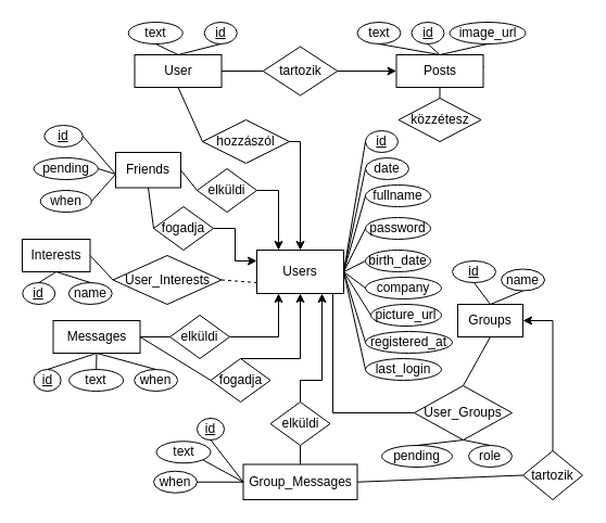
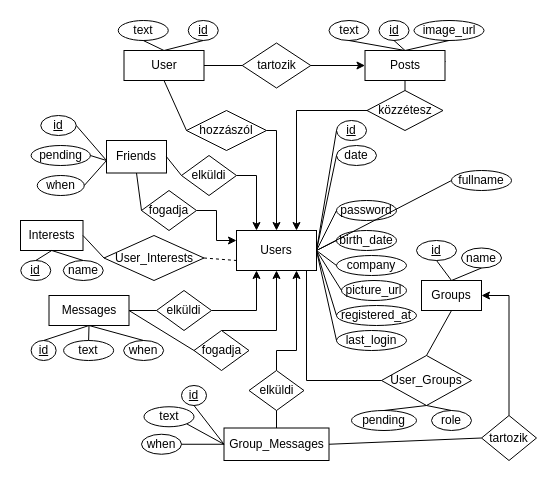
  <mxCell id="0" />
  <mxCell id="1" parent="0" />
  <mxCell id="2" value="Users" style="whiteSpace=wrap;html=1;align=center;" parent="1" vertex="1"><mxGeometry x="236" y="230" width="80" height="40" as="geometry" /></mxCell>
  <mxCell id="3" value="id" style="ellipse;whiteSpace=wrap;html=1;align=center;fontStyle=4;" parent="1" vertex="1"><mxGeometry x="336" y="120" width="30" height="20" as="geometry" /></mxCell>
  <mxCell id="4" value="date" style="ellipse;whiteSpace=wrap;html=1;align=center;" parent="1" vertex="1"><mxGeometry x="336" y="145" width="40" height="20" as="geometry" /></mxCell>
- <mxCell id="5" value="fullname" style="ellipse;whiteSpace=wrap;html=1;align=center;" parent="1" vertex="1"><mxGeometry x="336" y="170" width="60" height="20" as="geometry" /></mxCell>
+ <mxCell id="5" value="fullname" style="ellipse;whiteSpace=wrap;html=1;align=center;" parent="1" vertex="1"><mxGeometry x="451" y="170" width="60" height="20" as="geometry" /></mxCell>
  <mxCell id="6" value="birth_date" style="ellipse;whiteSpace=wrap;html=1;align=center;" parent="1" vertex="1"><mxGeometry x="336" y="230" width="60" height="20" as="geometry" /></mxCell>
  <mxCell id="7" value="password" style="ellipse;whiteSpace=wrap;html=1;align=center;" parent="1" vertex="1"><mxGeometry x="336" y="200" width="60" height="20" as="geometry" /></mxCell>
  <mxCell id="8" value="company" style="ellipse;whiteSpace=wrap;html=1;align=center;" parent="1" vertex="1"><mxGeometry x="336" y="255" width="70" height="20" as="geometry" /></mxCell>
  <mxCell id="9" value="picture_url" style="ellipse;whiteSpace=wrap;html=1;align=center;" parent="1" vertex="1"><mxGeometry x="341" y="280" width="65" height="20" as="geometry" /></mxCell>
  <mxCell id="10" value="registered_at" style="ellipse;whiteSpace=wrap;html=1;align=center;" parent="1" vertex="1"><mxGeometry x="336" y="305" width="80" height="20" as="geometry" /></mxCell>
  <mxCell id="11" value="" style="endArrow=none;html=1;rounded=0;entryX=0;entryY=0.5;entryDx=0;entryDy=0;" parent="1" target="3" edge="1"><mxGeometry relative="1" as="geometry"><mxPoint x="316" y="250" as="sourcePoint" /><mxPoint x="256" y="329.66" as="targetPoint" /><Array as="points"><mxPoint x="316" y="250" /></Array></mxGeometry></mxCell>
  <mxCell id="12" value="" style="endArrow=none;html=1;rounded=0;entryX=0;entryY=0.5;entryDx=0;entryDy=0;" parent="1" target="4" edge="1"><mxGeometry relative="1" as="geometry"><mxPoint x="316" y="250" as="sourcePoint" /><mxPoint x="366" y="160" as="targetPoint" /><Array as="points"><mxPoint x="316" y="250" /></Array></mxGeometry></mxCell>
  <mxCell id="13" value="" style="endArrow=none;html=1;rounded=0;entryX=0;entryY=0.5;entryDx=0;entryDy=0;" parent="1" target="5" edge="1"><mxGeometry relative="1" as="geometry"><mxPoint x="316" y="250" as="sourcePoint" /><mxPoint x="376" y="170" as="targetPoint" /><Array as="points"><mxPoint x="316" y="250" /></Array></mxGeometry></mxCell>
  <mxCell id="14" value="" style="endArrow=none;html=1;rounded=0;entryX=0;entryY=0.5;entryDx=0;entryDy=0;" parent="1" target="6" edge="1"><mxGeometry relative="1" as="geometry"><mxPoint x="316" y="250" as="sourcePoint" /><mxPoint x="386" y="180" as="targetPoint" /><Array as="points"><mxPoint x="316" y="250" /></Array></mxGeometry></mxCell>
  <mxCell id="15" value="" style="endArrow=none;html=1;rounded=0;entryX=0;entryY=0.5;entryDx=0;entryDy=0;" parent="1" target="7" edge="1"><mxGeometry relative="1" as="geometry"><mxPoint x="316" y="250" as="sourcePoint" /><mxPoint x="396" y="190" as="targetPoint" /><Array as="points"><mxPoint x="316" y="250" /></Array></mxGeometry></mxCell>
  <mxCell id="16" value="" style="endArrow=none;html=1;rounded=0;entryX=0;entryY=0.5;entryDx=0;entryDy=0;" parent="1" target="8" edge="1"><mxGeometry relative="1" as="geometry"><mxPoint x="316" y="250" as="sourcePoint" /><mxPoint x="406" y="200" as="targetPoint" /><Array as="points"><mxPoint x="316" y="250" /></Array></mxGeometry></mxCell>
  <mxCell id="17" value="" style="endArrow=none;html=1;rounded=0;entryX=0;entryY=0.5;entryDx=0;entryDy=0;" parent="1" target="9" edge="1"><mxGeometry relative="1" as="geometry"><mxPoint x="316" y="250" as="sourcePoint" /><mxPoint x="416" y="210" as="targetPoint" /><Array as="points"><mxPoint x="316" y="250" /></Array></mxGeometry></mxCell>
  <mxCell id="18" value="" style="endArrow=none;html=1;rounded=0;entryX=0;entryY=0.5;entryDx=0;entryDy=0;" parent="1" target="10" edge="1"><mxGeometry relative="1" as="geometry"><mxPoint x="316" y="250" as="sourcePoint" /><mxPoint x="426" y="220" as="targetPoint" /><Array as="points"><mxPoint x="316" y="250" /></Array></mxGeometry></mxCell>
  <mxCell id="19" value="pending" style="ellipse;whiteSpace=wrap;html=1;align=center;" parent="1" vertex="1"><mxGeometry x="30.62" y="145" width="59.25" height="20" as="geometry" /></mxCell>
  <mxCell id="20" value="id" style="ellipse;whiteSpace=wrap;html=1;align=center;fontStyle=4;" parent="1" vertex="1"><mxGeometry x="40.25" y="115" width="35.5" height="20" as="geometry" /></mxCell>
  <mxCell id="21" value="" style="endArrow=none;html=1;rounded=0;exitX=0;exitY=0.5;exitDx=0;exitDy=0;entryX=1;entryY=0.5;entryDx=0;entryDy=0;" parent="1" target="20" edge="1"><mxGeometry relative="1" as="geometry"><mxPoint x="106" y="160" as="sourcePoint" /><mxPoint x="212.5" y="65" as="targetPoint" /><Array as="points" /></mxGeometry></mxCell>
  <mxCell id="22" value="Messages" style="whiteSpace=wrap;html=1;align=center;" parent="1" vertex="1"><mxGeometry x="48.5" y="295" width="80" height="30" as="geometry" /></mxCell>
  <mxCell id="23" value="id" style="ellipse;whiteSpace=wrap;html=1;align=center;fontStyle=4;" parent="1" vertex="1"><mxGeometry x="30.62" y="340" width="25" height="20" as="geometry" /></mxCell>
  <mxCell id="24" value="when" style="ellipse;whiteSpace=wrap;html=1;align=center;" parent="1" vertex="1"><mxGeometry x="123.12" y="340" width="40" height="20" as="geometry" /></mxCell>
  <mxCell id="25" value="" style="endArrow=none;html=1;rounded=0;entryX=0.5;entryY=0;entryDx=0;entryDy=0;exitX=0.5;exitY=1;exitDx=0;exitDy=0;" parent="1" source="22" target="24" edge="1"><mxGeometry relative="1" as="geometry"><mxPoint x="153.5" y="420" as="sourcePoint" /><mxPoint x="203.5" y="450" as="targetPoint" /><Array as="points" /></mxGeometry></mxCell>
  <mxCell id="26" value="text" style="ellipse;whiteSpace=wrap;html=1;align=center;" parent="1" vertex="1"><mxGeometry x="63.12" y="340" width="50" height="20" as="geometry" /></mxCell>
  <mxCell id="27" value="Interests" style="whiteSpace=wrap;html=1;align=center;" parent="1" vertex="1"><mxGeometry x="20" y="220" width="62.5" height="30" as="geometry" /></mxCell>
  <mxCell id="28" value="User_Interests" style="shape=rhombus;perimeter=rhombusPerimeter;whiteSpace=wrap;html=1;align=center;" parent="1" vertex="1"><mxGeometry x="103.5" y="235" width="100" height="45" as="geometry" /></mxCell>
  <mxCell id="29" value="id" style="ellipse;whiteSpace=wrap;html=1;align=center;fontStyle=4;" parent="1" vertex="1"><mxGeometry x="20.25" y="260" width="30" height="20" as="geometry" /></mxCell>
  <mxCell id="30" value="name" style="ellipse;whiteSpace=wrap;html=1;align=center;" parent="1" vertex="1"><mxGeometry x="62.75" y="260" width="40" height="20" as="geometry" /></mxCell>
  <mxCell id="31" value="" style="endArrow=none;html=1;rounded=0;entryX=0.5;entryY=0;entryDx=0;entryDy=0;exitX=0.5;exitY=1;exitDx=0;exitDy=0;" parent="1" source="22" target="26" edge="1"><mxGeometry relative="1" as="geometry"><mxPoint x="113.5" y="410" as="sourcePoint" /><mxPoint x="23.5" y="440" as="targetPoint" /><Array as="points" /></mxGeometry></mxCell>
  <mxCell id="32" value="" style="endArrow=none;html=1;rounded=0;entryX=0.5;entryY=0;entryDx=0;entryDy=0;exitX=0.5;exitY=1;exitDx=0;exitDy=0;" parent="1" source="22" target="23" edge="1"><mxGeometry relative="1" as="geometry"><mxPoint x="113.5" y="410" as="sourcePoint" /><mxPoint x="23.5" y="440" as="targetPoint" /><Array as="points" /></mxGeometry></mxCell>
  <mxCell id="33" value="User" style="whiteSpace=wrap;html=1;align=center;" parent="1" vertex="1"><mxGeometry x="123.5" y="50" width="80" height="30" as="geometry" /></mxCell>
  <mxCell id="34" value="id" style="ellipse;whiteSpace=wrap;html=1;align=center;fontStyle=4;" parent="1" vertex="1"><mxGeometry x="187.75" y="20" width="30" height="20" as="geometry" /></mxCell>
  <mxCell id="35" value="text" style="ellipse;whiteSpace=wrap;html=1;align=center;" parent="1" vertex="1"><mxGeometry x="117.75" y="20" width="50" height="20" as="geometry" /></mxCell>
  <mxCell id="36" value="" style="endArrow=none;html=1;rounded=0;entryX=0.5;entryY=1;entryDx=0;entryDy=0;exitX=0.5;exitY=0;exitDx=0;exitDy=0;" parent="1" source="33" target="35" edge="1"><mxGeometry relative="1" as="geometry"><mxPoint x="173.5" y="10" as="sourcePoint" /><mxPoint x="13.5" y="40" as="targetPoint" /><Array as="points" /></mxGeometry></mxCell>
  <mxCell id="37" value="" style="endArrow=none;html=1;rounded=0;entryX=0.5;entryY=1;entryDx=0;entryDy=0;exitX=0.5;exitY=0;exitDx=0;exitDy=0;" parent="1" source="33" target="34" edge="1"><mxGeometry relative="1" as="geometry"><mxPoint x="173.5" y="10" as="sourcePoint" /><mxPoint x="153.5" y="40" as="targetPoint" /><Array as="points" /></mxGeometry></mxCell>
  <mxCell id="38" value="image_url" style="ellipse;whiteSpace=wrap;html=1;align=center;" parent="1" vertex="1"><mxGeometry x="413.5" y="20" width="70" height="20" as="geometry" /></mxCell>
  <mxCell id="39" value="id" style="ellipse;whiteSpace=wrap;html=1;align=center;fontStyle=4;" parent="1" vertex="1"><mxGeometry x="378.5" y="20" width="30" height="20" as="geometry" /></mxCell>
  <mxCell id="40" value="text" style="ellipse;whiteSpace=wrap;html=1;align=center;" parent="1" vertex="1"><mxGeometry x="328.5" y="20" width="40" height="20" as="geometry" /></mxCell>
  <mxCell id="41" value="" style="endArrow=none;html=1;rounded=0;entryX=0.5;entryY=1;entryDx=0;entryDy=0;exitX=0.5;exitY=0;exitDx=0;exitDy=0;" parent="1" source="45" target="40" edge="1"><mxGeometry relative="1" as="geometry"><mxPoint x="494.5" y="40" as="sourcePoint" /><mxPoint x="324.5" y="40" as="targetPoint" /><Array as="points" /></mxGeometry></mxCell>
  <mxCell id="42" value="" style="endArrow=none;html=1;rounded=0;entryX=0.5;entryY=1;entryDx=0;entryDy=0;exitX=0.5;exitY=0;exitDx=0;exitDy=0;" parent="1" source="45" target="39" edge="1"><mxGeometry relative="1" as="geometry"><mxPoint x="494.5" y="40" as="sourcePoint" /><mxPoint x="464.5" y="40" as="targetPoint" /><Array as="points" /></mxGeometry></mxCell>
  <mxCell id="43" value="" style="endArrow=none;html=1;rounded=0;entryX=0.5;entryY=1;entryDx=0;entryDy=0;exitX=0.5;exitY=0;exitDx=0;exitDy=0;" parent="1" source="45" target="38" edge="1"><mxGeometry relative="1" as="geometry"><mxPoint x="494.5" y="40" as="sourcePoint" /><mxPoint x="604.5" y="40" as="targetPoint" /><Array as="points" /></mxGeometry></mxCell>
  <mxCell id="44" value="" style="endArrow=ERzeroToMany;startArrow=ERmandOne;html=1;rounded=0;exitX=0;exitY=0.5;exitDx=0;exitDy=0;entryX=1;entryY=0.5;entryDx=0;entryDy=0;" parent="1" target="45" edge="1"><mxGeometry width="50" height="50" relative="1" as="geometry"><mxPoint x="404.5" y="60" as="sourcePoint" /><mxPoint x="264.5" y="60" as="targetPoint" /><Array as="points" /></mxGeometry></mxCell>
  <mxCell id="45" value="Posts" style="whiteSpace=wrap;html=1;align=center;" parent="1" vertex="1"><mxGeometry x="364.5" y="50" width="80" height="30" as="geometry" /></mxCell>
  <mxCell id="46" value="Groups" style="whiteSpace=wrap;html=1;align=center;" parent="1" vertex="1"><mxGeometry x="421" y="280" width="60" height="30" as="geometry" /></mxCell>
  <mxCell id="47" value="Group_Messages" style="whiteSpace=wrap;html=1;align=center;" parent="1" vertex="1"><mxGeometry x="223.5" y="427.5" width="105" height="32.5" as="geometry" /></mxCell>
  <mxCell id="48" value="User_Groups" style="shape=rhombus;perimeter=rhombusPerimeter;whiteSpace=wrap;html=1;align=center;" parent="1" vertex="1"><mxGeometry x="381" y="355" width="90" height="50" as="geometry" /></mxCell>
  <mxCell id="49" style="edgeStyle=orthogonalEdgeStyle;rounded=0;orthogonalLoop=1;jettySize=auto;html=1;endArrow=none;endFill=0;startArrow=none;startFill=0;exitX=0;exitY=0.5;exitDx=0;exitDy=0;" parent="1" source="48" edge="1"><mxGeometry relative="1" as="geometry"><Array as="points"><mxPoint x="306" y="380" /></Array><mxPoint x="296" y="367.75" as="sourcePoint" /><mxPoint x="306" y="270" as="targetPoint" /></mxGeometry></mxCell>
  <mxCell id="50" value="id" style="ellipse;whiteSpace=wrap;html=1;align=center;fontStyle=4;" parent="1" vertex="1"><mxGeometry x="416" y="240" width="40" height="20" as="geometry" /></mxCell>
  <mxCell id="51" value="name" style="ellipse;whiteSpace=wrap;html=1;align=center;" parent="1" vertex="1"><mxGeometry x="461" y="247.5" width="40" height="20" as="geometry" /></mxCell>
  <mxCell id="52" value="last_login" style="ellipse;whiteSpace=wrap;html=1;align=center;" parent="1" vertex="1"><mxGeometry x="336" y="330" width="70" height="20" as="geometry" /></mxCell>
  <mxCell id="53" value="" style="endArrow=none;html=1;rounded=0;entryX=0;entryY=0.5;entryDx=0;entryDy=0;" parent="1" target="52" edge="1"><mxGeometry relative="1" as="geometry"><mxPoint x="316" y="250" as="sourcePoint" /><mxPoint x="346" y="250" as="targetPoint" /><Array as="points"><mxPoint x="316" y="250" /></Array></mxGeometry></mxCell>
  <mxCell id="54" value="id" style="ellipse;whiteSpace=wrap;html=1;align=center;fontStyle=4;" parent="1" vertex="1"><mxGeometry x="181" y="385" width="25" height="20" as="geometry" /></mxCell>
  <mxCell id="55" value="when" style="ellipse;whiteSpace=wrap;html=1;align=center;" parent="1" vertex="1"><mxGeometry x="141" y="433.75" width="40" height="20" as="geometry" /></mxCell>
  <mxCell id="56" value="text" style="ellipse;whiteSpace=wrap;html=1;align=center;" parent="1" vertex="1"><mxGeometry x="143.5" y="406.25" width="50" height="20" as="geometry" /></mxCell>
+ <mxCell id="57" style="edgeStyle=orthogonalEdgeStyle;rounded=0;orthogonalLoop=1;jettySize=auto;html=1;exitX=0;exitY=0.5;exitDx=0;exitDy=0;entryX=0.75;entryY=0;entryDx=0;entryDy=0;" parent="1" source="58" target="2" edge="1"><mxGeometry relative="1" as="geometry" /></mxCell>
  <mxCell id="58" value="közzétesz" style="rhombus;whiteSpace=wrap;html=1;" parent="1" vertex="1"><mxGeometry x="366.5" y="90" width="76" height="40" as="geometry" /></mxCell>
  <mxCell id="59" value="" style="endArrow=none;html=1;rounded=0;entryX=0;entryY=0.75;entryDx=0;entryDy=0;exitX=1;exitY=0.5;exitDx=0;exitDy=0;dashed=1;" parent="1" source="28" target="2" edge="1"><mxGeometry width="50" height="50" relative="1" as="geometry"><mxPoint x="198.5" y="350" as="sourcePoint" /><mxPoint x="248.5" y="300" as="targetPoint" /></mxGeometry></mxCell>
  <mxCell id="60" style="edgeStyle=orthogonalEdgeStyle;rounded=0;orthogonalLoop=1;jettySize=auto;html=1;exitX=1;exitY=0.5;exitDx=0;exitDy=0;entryX=0.25;entryY=1;entryDx=0;entryDy=0;" parent="1" source="61" target="2" edge="1"><mxGeometry relative="1" as="geometry"><Array as="points"><mxPoint x="211" y="310" /><mxPoint x="256" y="310" /></Array></mxGeometry></mxCell>
  <mxCell id="61" value="elküldi" style="rhombus;whiteSpace=wrap;html=1;" parent="1" vertex="1"><mxGeometry x="156" y="290" width="55" height="40" as="geometry" /></mxCell>
  <mxCell id="62" value="" style="endArrow=none;html=1;rounded=0;exitX=0;exitY=0.5;exitDx=0;exitDy=0;entryX=1;entryY=0.5;entryDx=0;entryDy=0;" parent="1" source="61" target="22" edge="1"><mxGeometry width="50" height="50" relative="1" as="geometry"><mxPoint x="276" y="320" as="sourcePoint" /><mxPoint x="326" y="270" as="targetPoint" /></mxGeometry></mxCell>
  <mxCell id="63" value="when" style="ellipse;whiteSpace=wrap;html=1;align=center;" parent="1" vertex="1"><mxGeometry x="36.75" y="175" width="47" height="20" as="geometry" /></mxCell>
  <mxCell id="64" value="" style="endArrow=none;html=1;rounded=0;exitX=0;exitY=0.5;exitDx=0;exitDy=0;entryX=1;entryY=0.5;entryDx=0;entryDy=0;" parent="1" target="19" edge="1"><mxGeometry relative="1" as="geometry"><mxPoint x="106" y="160" as="sourcePoint" /><mxPoint x="92.5" y="115" as="targetPoint" /><Array as="points" /></mxGeometry></mxCell>
  <mxCell id="65" value="" style="endArrow=none;html=1;rounded=0;exitX=0;exitY=0.5;exitDx=0;exitDy=0;entryX=1;entryY=0.5;entryDx=0;entryDy=0;" parent="1" target="63" edge="1"><mxGeometry relative="1" as="geometry"><mxPoint x="106" y="160" as="sourcePoint" /><mxPoint x="102.5" y="125" as="targetPoint" /><Array as="points" /></mxGeometry></mxCell>
  <mxCell id="66" style="edgeStyle=orthogonalEdgeStyle;rounded=0;orthogonalLoop=1;jettySize=auto;html=1;exitX=0.5;exitY=0;exitDx=0;exitDy=0;entryX=0.75;entryY=1;entryDx=0;entryDy=0;" parent="1" source="67" target="2" edge="1"><mxGeometry relative="1" as="geometry"><Array as="points"><mxPoint x="276" y="350" /><mxPoint x="296" y="350" /></Array></mxGeometry></mxCell>
  <mxCell id="67" value="elküldi" style="rhombus;whiteSpace=wrap;html=1;" parent="1" vertex="1"><mxGeometry x="248.5" y="370" width="55" height="40" as="geometry" /></mxCell>
  <mxCell id="68" value="pending" style="ellipse;whiteSpace=wrap;html=1;align=center;" parent="1" vertex="1"><mxGeometry x="351" y="410" width="65" height="20" as="geometry" /></mxCell>
  <mxCell id="69" value="role" style="ellipse;whiteSpace=wrap;html=1;align=center;" parent="1" vertex="1"><mxGeometry x="431" y="410" width="40" height="20" as="geometry" /></mxCell>
  <mxCell id="70" value="" style="endArrow=none;html=1;rounded=0;entryX=0.5;entryY=1;entryDx=0;entryDy=0;exitX=0.5;exitY=0;exitDx=0;exitDy=0;" parent="1" source="48" target="46" edge="1"><mxGeometry width="50" height="50" relative="1" as="geometry"><mxPoint x="336" y="360" as="sourcePoint" /><mxPoint x="386" y="310" as="targetPoint" /><Array as="points" /></mxGeometry></mxCell>
  <mxCell id="71" value="" style="endArrow=none;html=1;rounded=0;entryX=0.5;entryY=0;entryDx=0;entryDy=0;exitX=0.5;exitY=1;exitDx=0;exitDy=0;" parent="1" source="48" target="68" edge="1"><mxGeometry width="50" height="50" relative="1" as="geometry"><mxPoint x="426" y="410" as="sourcePoint" /><mxPoint x="496" y="410" as="targetPoint" /></mxGeometry></mxCell>
  <mxCell id="72" value="" style="endArrow=none;html=1;rounded=0;entryX=0.5;entryY=0;entryDx=0;entryDy=0;exitX=0.5;exitY=1;exitDx=0;exitDy=0;" parent="1" source="48" target="69" edge="1"><mxGeometry width="50" height="50" relative="1" as="geometry"><mxPoint x="436" y="415" as="sourcePoint" /><mxPoint x="401" y="440" as="targetPoint" /></mxGeometry></mxCell>
  <mxCell id="73" style="edgeStyle=orthogonalEdgeStyle;rounded=0;orthogonalLoop=1;jettySize=auto;html=1;exitX=1;exitY=0.5;exitDx=0;exitDy=0;entryX=0.5;entryY=0;entryDx=0;entryDy=0;" parent="1" source="74" target="2" edge="1"><mxGeometry relative="1" as="geometry"><Array as="points"><mxPoint x="276" y="130" /></Array></mxGeometry></mxCell>
  <mxCell id="74" value="hozzászól" style="rhombus;whiteSpace=wrap;html=1;" parent="1" vertex="1"><mxGeometry x="186" y="110" width="80" height="40" as="geometry" /></mxCell>
  <mxCell id="75" value="" style="endArrow=none;html=1;rounded=0;entryX=0.5;entryY=1;entryDx=0;entryDy=0;exitX=0.5;exitY=0;exitDx=0;exitDy=0;" parent="1" source="46" target="50" edge="1"><mxGeometry width="50" height="50" relative="1" as="geometry"><mxPoint x="341" y="320" as="sourcePoint" /><mxPoint x="391" y="270" as="targetPoint" /></mxGeometry></mxCell>
  <mxCell id="76" value="" style="endArrow=none;html=1;rounded=0;entryX=0.5;entryY=1;entryDx=0;entryDy=0;exitX=0.5;exitY=0;exitDx=0;exitDy=0;" parent="1" source="46" target="51" edge="1"><mxGeometry width="50" height="50" relative="1" as="geometry"><mxPoint x="471" y="280" as="sourcePoint" /><mxPoint x="436" y="245" as="targetPoint" /></mxGeometry></mxCell>
  <mxCell id="77" style="edgeStyle=orthogonalEdgeStyle;rounded=0;orthogonalLoop=1;jettySize=auto;html=1;exitX=1;exitY=0.5;exitDx=0;exitDy=0;entryX=0;entryY=0.5;entryDx=0;entryDy=0;" parent="1" source="78" target="45" edge="1"><mxGeometry relative="1" as="geometry" /></mxCell>
  <mxCell id="78" value="tartozik" style="rhombus;whiteSpace=wrap;html=1;" parent="1" vertex="1"><mxGeometry x="241.75" y="42.5" width="68.5" height="45" as="geometry" /></mxCell>
  <mxCell id="79" style="edgeStyle=orthogonalEdgeStyle;rounded=0;orthogonalLoop=1;jettySize=auto;html=1;exitX=0.5;exitY=0;exitDx=0;exitDy=0;entryX=0.5;entryY=1;entryDx=0;entryDy=0;" parent="1" source="80" target="2" edge="1"><mxGeometry relative="1" as="geometry"><Array as="points"><mxPoint x="221" y="330" /><mxPoint x="276" y="330" /></Array></mxGeometry></mxCell>
  <mxCell id="80" value="fogadja" style="rhombus;whiteSpace=wrap;html=1;" parent="1" vertex="1"><mxGeometry x="193.5" y="330" width="55" height="40" as="geometry" /></mxCell>
  <mxCell id="81" value="" style="endArrow=none;html=1;rounded=0;exitX=0;exitY=0.5;exitDx=0;exitDy=0;entryX=1;entryY=0.5;entryDx=0;entryDy=0;" parent="1" source="80" target="22" edge="1"><mxGeometry width="50" height="50" relative="1" as="geometry"><mxPoint x="296" y="380" as="sourcePoint" /><mxPoint x="156" y="351" as="targetPoint" /><Array as="points" /></mxGeometry></mxCell>
  <mxCell id="82" value="" style="endArrow=none;html=1;rounded=0;entryX=0.5;entryY=1;entryDx=0;entryDy=0;exitX=0;exitY=0.5;exitDx=0;exitDy=0;" parent="1" source="47" target="54" edge="1"><mxGeometry width="50" height="50" relative="1" as="geometry"><mxPoint x="223.5" y="455" as="sourcePoint" /><mxPoint x="260" y="485" as="targetPoint" /></mxGeometry></mxCell>
  <mxCell id="83" value="" style="endArrow=none;html=1;rounded=0;entryX=1;entryY=1;entryDx=0;entryDy=0;exitX=0;exitY=0.5;exitDx=0;exitDy=0;" parent="1" source="47" target="56" edge="1"><mxGeometry width="50" height="50" relative="1" as="geometry"><mxPoint x="223.5" y="455" as="sourcePoint" /><mxPoint x="220" y="425" as="targetPoint" /></mxGeometry></mxCell>
  <mxCell id="84" value="" style="endArrow=none;html=1;rounded=0;entryX=1;entryY=0.5;entryDx=0;entryDy=0;exitX=0;exitY=0.5;exitDx=0;exitDy=0;" parent="1" source="47" target="55" edge="1"><mxGeometry width="50" height="50" relative="1" as="geometry"><mxPoint x="223.5" y="455" as="sourcePoint" /><mxPoint x="230" y="435" as="targetPoint" /></mxGeometry></mxCell>
  <mxCell id="85" value="" style="endArrow=none;html=1;rounded=0;entryX=0.5;entryY=1;entryDx=0;entryDy=0;exitX=0.5;exitY=0;exitDx=0;exitDy=0;" parent="1" source="30" target="27" edge="1"><mxGeometry width="50" height="50" relative="1" as="geometry"><mxPoint x="232.5" y="300" as="sourcePoint" /><mxPoint x="282.5" y="250" as="targetPoint" /></mxGeometry></mxCell>
  <mxCell id="86" value="" style="endArrow=none;html=1;rounded=0;exitX=1;exitY=0.5;exitDx=0;exitDy=0;entryX=0;entryY=0.5;entryDx=0;entryDy=0;" parent="1" source="33" target="78" edge="1"><mxGeometry width="50" height="50" relative="1" as="geometry"><mxPoint x="326" y="260" as="sourcePoint" /><mxPoint x="316" y="70" as="targetPoint" /></mxGeometry></mxCell>
  <mxCell id="87" style="edgeStyle=orthogonalEdgeStyle;rounded=0;orthogonalLoop=1;jettySize=auto;html=1;exitX=0.5;exitY=0;exitDx=0;exitDy=0;entryX=1;entryY=0.5;entryDx=0;entryDy=0;" parent="1" source="88" target="46" edge="1"><mxGeometry relative="1" as="geometry" /></mxCell>
  <mxCell id="88" value="tartozik" style="rhombus;whiteSpace=wrap;html=1;" parent="1" vertex="1"><mxGeometry x="481" y="415" width="55" height="45" as="geometry" /></mxCell>
  <mxCell id="89" value="" style="endArrow=none;html=1;rounded=0;entryX=0.5;entryY=0;entryDx=0;entryDy=0;exitX=0.5;exitY=1;exitDx=0;exitDy=0;" parent="1" source="67" target="47" edge="1"><mxGeometry width="50" height="50" relative="1" as="geometry"><mxPoint x="221" y="385" as="sourcePoint" /><mxPoint x="146" y="380" as="targetPoint" /><Array as="points" /></mxGeometry></mxCell>
  <mxCell id="90" value="" style="endArrow=none;html=1;rounded=0;entryX=0.5;entryY=1;entryDx=0;entryDy=0;exitX=0.5;exitY=0;exitDx=0;exitDy=0;" parent="1" source="58" target="45" edge="1"><mxGeometry width="50" height="50" relative="1" as="geometry"><mxPoint x="236" y="250" as="sourcePoint" /><mxPoint x="286" y="200" as="targetPoint" /></mxGeometry></mxCell>
  <mxCell id="91" value="" style="endArrow=none;html=1;rounded=0;entryX=0.5;entryY=1;entryDx=0;entryDy=0;" parent="1" target="33" edge="1"><mxGeometry width="50" height="50" relative="1" as="geometry"><mxPoint x="186" y="130" as="sourcePoint" /><mxPoint x="286" y="200" as="targetPoint" /></mxGeometry></mxCell>
  <mxCell id="92" value="Friends" style="rounded=0;whiteSpace=wrap;html=1;" parent="1" vertex="1"><mxGeometry x="106" y="140" width="60" height="32.5" as="geometry" /></mxCell>
  <mxCell id="93" value="" style="endArrow=none;html=1;rounded=0;entryX=0.5;entryY=1;entryDx=0;entryDy=0;exitX=0.5;exitY=0;exitDx=0;exitDy=0;" parent="1" source="29" target="27" edge="1"><mxGeometry width="50" height="50" relative="1" as="geometry"><mxPoint x="82.5" y="297" as="sourcePoint" /><mxPoint x="57.5" y="260" as="targetPoint" /></mxGeometry></mxCell>
  <mxCell id="94" value="" style="endArrow=none;html=1;rounded=0;entryX=1;entryY=0.5;entryDx=0;entryDy=0;exitX=0;exitY=0.5;exitDx=0;exitDy=0;" parent="1" source="28" target="27" edge="1"><mxGeometry width="50" height="50" relative="1" as="geometry"><mxPoint x="56" y="297" as="sourcePoint" /><mxPoint x="31" y="260" as="targetPoint" /></mxGeometry></mxCell>
  <mxCell id="95" style="edgeStyle=orthogonalEdgeStyle;rounded=0;orthogonalLoop=1;jettySize=auto;html=1;exitX=1;exitY=0.5;exitDx=0;exitDy=0;entryX=0.25;entryY=0;entryDx=0;entryDy=0;" parent="1" source="96" target="2" edge="1"><mxGeometry relative="1" as="geometry" /></mxCell>
  <mxCell id="96" value="elküldi" style="rhombus;whiteSpace=wrap;html=1;" parent="1" vertex="1"><mxGeometry x="181" y="155" width="55" height="40" as="geometry" /></mxCell>
  <mxCell id="97" style="edgeStyle=orthogonalEdgeStyle;rounded=0;orthogonalLoop=1;jettySize=auto;html=1;exitX=1;exitY=0.5;exitDx=0;exitDy=0;entryX=0;entryY=0.25;entryDx=0;entryDy=0;" parent="1" source="98" target="2" edge="1"><mxGeometry relative="1" as="geometry" /></mxCell>
  <mxCell id="98" value="fogadja" style="rhombus;whiteSpace=wrap;html=1;" parent="1" vertex="1"><mxGeometry x="141" y="190" width="55" height="40" as="geometry" /></mxCell>
  <mxCell id="99" value="" style="endArrow=none;html=1;rounded=0;exitX=1;exitY=0.5;exitDx=0;exitDy=0;entryX=0;entryY=0.5;entryDx=0;entryDy=0;" parent="1" source="92" target="96" edge="1"><mxGeometry relative="1" as="geometry"><mxPoint x="116" y="170" as="sourcePoint" /><mxPoint x="103" y="195" as="targetPoint" /><Array as="points" /></mxGeometry></mxCell>
  <mxCell id="100" value="" style="endArrow=none;html=1;rounded=0;exitX=0.5;exitY=1;exitDx=0;exitDy=0;entryX=0;entryY=0.5;entryDx=0;entryDy=0;" parent="1" source="92" target="98" edge="1"><mxGeometry relative="1" as="geometry"><mxPoint x="126" y="180" as="sourcePoint" /><mxPoint x="113" y="205" as="targetPoint" /><Array as="points" /></mxGeometry></mxCell>
  <mxCell id="101" value="" style="endArrow=none;html=1;rounded=0;entryX=0;entryY=0.5;entryDx=0;entryDy=0;exitX=1;exitY=0.5;exitDx=0;exitDy=0;" parent="1" source="47" target="88" edge="1"><mxGeometry width="50" height="50" relative="1" as="geometry"><mxPoint x="436" y="365" as="sourcePoint" /><mxPoint x="461" y="320" as="targetPoint" /><Array as="points" /></mxGeometry></mxCell>
